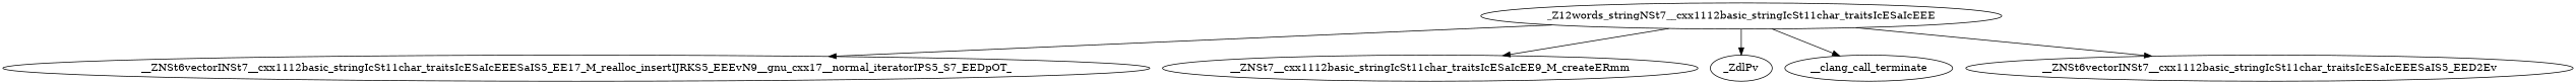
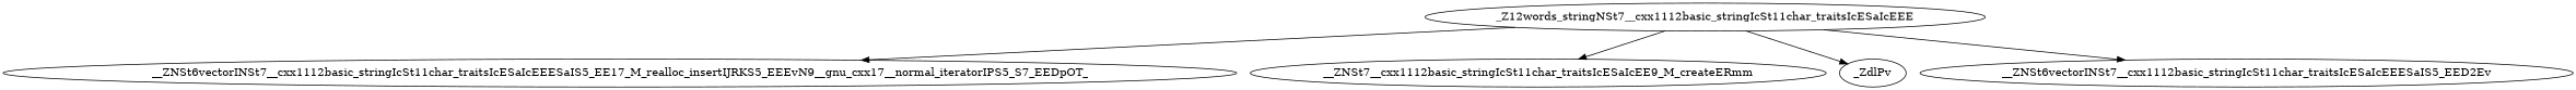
  digraph {
    n1 [label=_Z12words_stringNSt7__cxx1112basic_stringIcSt11char_traitsIcESaIcEEE]
    n2 [label=__ZNSt6vectorINSt7__cxx1112basic_stringIcSt11char_traitsIcESaIcEEESaIS5_EE17_M_realloc_insertIJRKS5_EEEvN9__gnu_cxx17__normal_iteratorIPS5_S7_EEDpOT_]
    n3 [label=__ZNSt7__cxx1112basic_stringIcSt11char_traitsIcESaIcEE9_M_createERmm]
    n4 [label=_ZdlPv]
-   n5 [label=__clang_call_terminate]
    n6 [label=__ZNSt6vectorINSt7__cxx1112basic_stringIcSt11char_traitsIcESaIcEEESaIS5_EED2Ev]
    n1 -> n2
    n1 -> n3
    n1 -> n4
-   n1 -> n5
    n1 -> n6
  }
